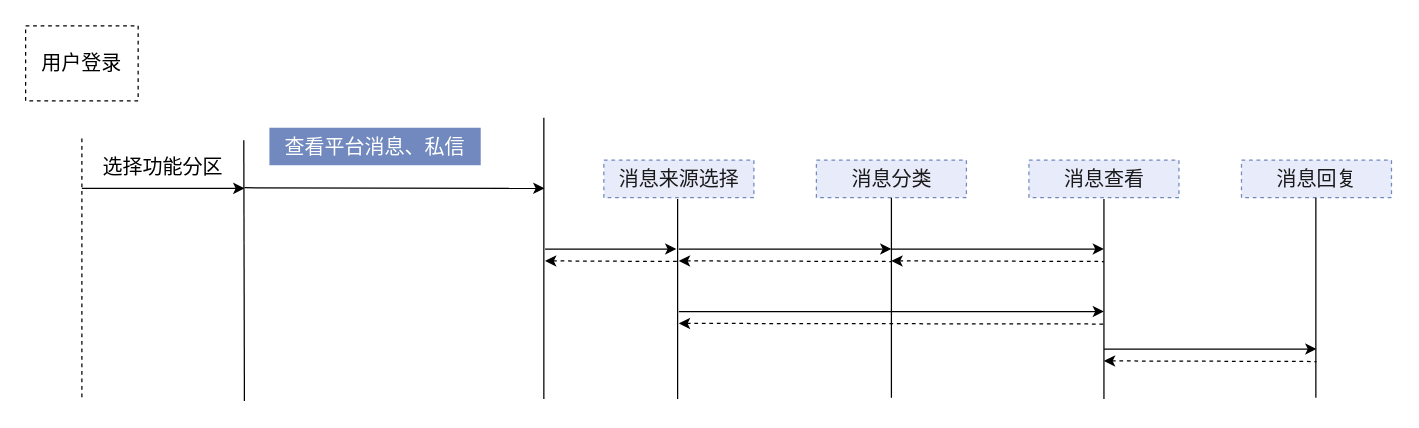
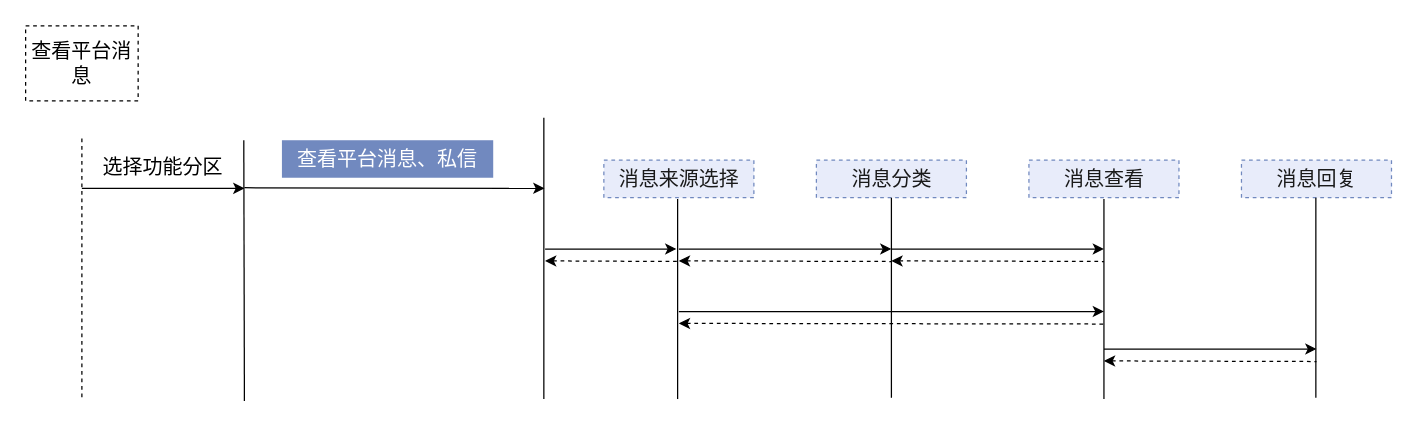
  <mxCell id="0" />
  <mxCell id="1" parent="0" />
  <mxCell id="2" value="" style="endArrow=none;html=1;dashed=1;fontSize=16;" parent="1" edge="1"><mxGeometry width="50" height="50" relative="1" as="geometry"><mxPoint x="65" y="317.143" as="sourcePoint" /><mxPoint x="65" y="110" as="targetPoint" /></mxGeometry></mxCell>
- <mxCell id="3" value="用户登录" style="rounded=0;whiteSpace=wrap;html=1;dashed=1;fontSize=16;" parent="1" vertex="1"><mxGeometry x="20" y="20" width="90" height="60" as="geometry" /></mxCell>
+ <mxCell id="3" value="查看平台消息" style="rounded=0;whiteSpace=wrap;html=1;dashed=1;fontSize=16;" parent="1" vertex="1"><mxGeometry x="20" y="20" width="90" height="60" as="geometry" /></mxCell>
  <mxCell id="4" value="" style="endArrow=classic;html=1;fontSize=16;" parent="1" edge="1"><mxGeometry width="50" height="50" relative="1" as="geometry"><mxPoint x="65" y="150" as="sourcePoint" /><mxPoint x="195" y="150" as="targetPoint" /></mxGeometry></mxCell>
  <mxCell id="5" value="选择功能分区" style="text;html=1;strokeColor=none;fillColor=none;align=center;verticalAlign=middle;whiteSpace=wrap;rounded=0;dashed=1;fontSize=16;" parent="1" vertex="1"><mxGeometry x="65" y="120" width="130" height="25" as="geometry" /></mxCell>
  <mxCell id="6" value="" style="endArrow=none;html=1;fontSize=16;" parent="1" edge="1"><mxGeometry width="50" height="50" relative="1" as="geometry"><mxPoint x="195" y="320" as="sourcePoint" /><mxPoint x="194.5" y="111.5" as="targetPoint" /></mxGeometry></mxCell>
  <mxCell id="7" value="" style="endArrow=classic;html=1;fontSize=16;" parent="1" edge="1"><mxGeometry width="50" height="50" relative="1" as="geometry"><mxPoint x="195" y="149.5" as="sourcePoint" /><mxPoint x="435" y="150" as="targetPoint" /></mxGeometry></mxCell>
- <mxCell id="8" value="查看平台消息、私信" style="text;html=1;align=center;verticalAlign=middle;whiteSpace=wrap;rounded=0;dashed=1;fillColor=#7189BF;strokeColor=none;fontColor=#ffffff;fontSize=16;" parent="1" vertex="1"><mxGeometry x="215" y="101.5" width="169" height="30" as="geometry" /></mxCell>
+ <mxCell id="8" value="查看平台消息、私信" style="text;html=1;align=center;verticalAlign=middle;whiteSpace=wrap;rounded=0;dashed=1;fillColor=#7189BF;strokeColor=none;fontColor=#ffffff;fontSize=16;" parent="1" vertex="1"><mxGeometry x="225" y="111.5" width="169" height="30" as="geometry" /></mxCell>
  <mxCell id="9" value="" style="endArrow=none;html=1;fillColor=#1ba1e2;strokeColor=#000000;fontSize=16;" parent="1" edge="1"><mxGeometry width="50" height="50" relative="1" as="geometry"><mxPoint x="434.5" y="318.5" as="sourcePoint" /><mxPoint x="434.5" y="93.5" as="targetPoint" /></mxGeometry></mxCell>
  <mxCell id="10" value="消息来源选择" style="text;html=1;strokeColor=#7189BF;fillColor=#E8ECFA;align=center;verticalAlign=middle;whiteSpace=wrap;rounded=0;dashed=1;fontColor=#1A1A1A;fontSize=16;" parent="1" vertex="1"><mxGeometry x="482.5" y="127.5" width="120" height="30" as="geometry" /></mxCell>
  <mxCell id="11" value="" style="endArrow=none;html=1;fillColor=#1ba1e2;strokeColor=#000000;fontSize=16;" parent="1" edge="1"><mxGeometry width="50" height="50" relative="1" as="geometry"><mxPoint x="541.5" y="318.5" as="sourcePoint" /><mxPoint x="541.5" y="158.5" as="targetPoint" /></mxGeometry></mxCell>
  <mxCell id="12" value="消息分类" style="text;html=1;strokeColor=#7189BF;fillColor=#E8ECFA;align=center;verticalAlign=middle;whiteSpace=wrap;rounded=0;dashed=1;fontColor=#1A1A1A;fontSize=16;" parent="1" vertex="1"><mxGeometry x="652.5" y="127.5" width="120" height="30" as="geometry" /></mxCell>
  <mxCell id="13" value="消息查看&lt;span style=&quot;color: rgb(0 , 0 , 0) ; font-family: &amp;#34;helvetica&amp;#34; , &amp;#34;arial&amp;#34; , sans-serif ; font-size: 0px ; white-space: nowrap&quot;&gt;%3CmxGraphModel%3E%3Croot%3E%3CmxCell%20id%3D%220%22%2F%3E%3CmxCell%20id%3D%221%22%20parent%3D%220%22%2F%3E%3CmxCell%20id%3D%222%22%20value%3D%22%E6%B6%88%E6%81%AF%E6%9D%A5%E6%BA%90%22%20style%3D%22text%3Bhtml%3D1%3BstrokeColor%3D%237189BF%3BfillColor%3D%23E8ECFA%3Balign%3Dcenter%3BverticalAlign%3Dmiddle%3BwhiteSpace%3Dwrap%3Brounded%3D0%3Bdashed%3D1%3BfontColor%3D%231A1A1A%3BfontSize%3D16%3B%22%20vertex%3D%221%22%20parent%3D%221%22%3E%3CmxGeometry%20x%3D%22550%22%20y%3D%221169%22%20width%3D%22120%22%20height%3D%2230%22%20as%3D%22geometry%22%2F%3E%3C%2FmxCell%3E%3C%2Froot%3E%3C%2FmxGraphModel%3E&lt;/span&gt;" style="text;html=1;strokeColor=#7189BF;fillColor=#E8ECFA;align=center;verticalAlign=middle;whiteSpace=wrap;rounded=0;dashed=1;fontColor=#1A1A1A;fontSize=16;" parent="1" vertex="1"><mxGeometry x="822.5" y="127.5" width="120" height="30" as="geometry" /></mxCell>
  <mxCell id="14" value="消息回复" style="text;html=1;strokeColor=#7189BF;fillColor=#E8ECFA;align=center;verticalAlign=middle;whiteSpace=wrap;rounded=0;dashed=1;fontColor=#1A1A1A;fontSize=16;" parent="1" vertex="1"><mxGeometry x="992.5" y="127.5" width="120" height="30" as="geometry" /></mxCell>
  <mxCell id="15" value="" style="endArrow=none;html=1;fillColor=#1ba1e2;strokeColor=#000000;fontSize=16;" parent="1" edge="1"><mxGeometry width="50" height="50" relative="1" as="geometry"><mxPoint x="712.5" y="317.5" as="sourcePoint" /><mxPoint x="712.5" y="157.5" as="targetPoint" /></mxGeometry></mxCell>
  <mxCell id="16" value="" style="endArrow=none;html=1;fillColor=#1ba1e2;strokeColor=#000000;fontSize=16;" parent="1" edge="1"><mxGeometry width="50" height="50" relative="1" as="geometry"><mxPoint x="882.5" y="318.5" as="sourcePoint" /><mxPoint x="882.5" y="158.5" as="targetPoint" /></mxGeometry></mxCell>
  <mxCell id="17" value="" style="endArrow=none;html=1;fillColor=#1ba1e2;strokeColor=#000000;fontSize=16;" parent="1" edge="1"><mxGeometry width="50" height="50" relative="1" as="geometry"><mxPoint x="1052" y="317.5" as="sourcePoint" /><mxPoint x="1052" y="157.5" as="targetPoint" /></mxGeometry></mxCell>
  <mxCell id="18" value="" style="endArrow=classic;html=1;fontSize=16;" parent="1" edge="1"><mxGeometry width="50" height="50" relative="1" as="geometry"><mxPoint x="435.5" y="198.5" as="sourcePoint" /><mxPoint x="540.5" y="198.5" as="targetPoint" /></mxGeometry></mxCell>
  <mxCell id="19" value="" style="endArrow=none;html=1;startArrow=classic;startFill=1;endFill=0;dashed=1;fontSize=16;" parent="1" edge="1"><mxGeometry width="50" height="50" relative="1" as="geometry"><mxPoint x="435.5" y="208" as="sourcePoint" /><mxPoint x="542.5" y="208.5" as="targetPoint" /></mxGeometry></mxCell>
  <mxCell id="20" value="" style="endArrow=classic;html=1;fontSize=16;" parent="1" edge="1"><mxGeometry width="50" height="50" relative="1" as="geometry"><mxPoint x="542.5" y="198.5" as="sourcePoint" /><mxPoint x="712.5" y="198.5" as="targetPoint" /></mxGeometry></mxCell>
  <mxCell id="21" value="" style="endArrow=none;html=1;startArrow=classic;startFill=1;endFill=0;dashed=1;fontSize=16;" parent="1" edge="1"><mxGeometry width="50" height="50" relative="1" as="geometry"><mxPoint x="542.5" y="208" as="sourcePoint" /><mxPoint x="712.5" y="208.5" as="targetPoint" /></mxGeometry></mxCell>
  <mxCell id="22" value="" style="endArrow=classic;html=1;fontSize=16;" parent="1" edge="1"><mxGeometry width="50" height="50" relative="1" as="geometry"><mxPoint x="542.5" y="248.5" as="sourcePoint" /><mxPoint x="882.5" y="248.5" as="targetPoint" /></mxGeometry></mxCell>
  <mxCell id="23" value="" style="endArrow=none;html=1;startArrow=classic;startFill=1;endFill=0;dashed=1;fontSize=16;" parent="1" edge="1"><mxGeometry width="50" height="50" relative="1" as="geometry"><mxPoint x="542.5" y="258" as="sourcePoint" /><mxPoint x="882.5" y="258.5" as="targetPoint" /></mxGeometry></mxCell>
  <mxCell id="24" value="" style="endArrow=classic;html=1;fontSize=16;" parent="1" edge="1"><mxGeometry width="50" height="50" relative="1" as="geometry"><mxPoint x="712.5" y="198.5" as="sourcePoint" /><mxPoint x="882.5" y="198.5" as="targetPoint" /></mxGeometry></mxCell>
  <mxCell id="25" value="" style="endArrow=none;html=1;startArrow=classic;startFill=1;endFill=0;dashed=1;fontSize=16;" parent="1" edge="1"><mxGeometry width="50" height="50" relative="1" as="geometry"><mxPoint x="712.5" y="208" as="sourcePoint" /><mxPoint x="882.5" y="208.5" as="targetPoint" /></mxGeometry></mxCell>
  <mxCell id="26" value="" style="endArrow=classic;html=1;fontSize=16;" parent="1" edge="1"><mxGeometry width="50" height="50" relative="1" as="geometry"><mxPoint x="882.5" y="278.5" as="sourcePoint" /><mxPoint x="1052.5" y="278.5" as="targetPoint" /></mxGeometry></mxCell>
  <mxCell id="27" value="" style="endArrow=none;html=1;startArrow=classic;startFill=1;endFill=0;dashed=1;fontSize=16;" parent="1" edge="1"><mxGeometry width="50" height="50" relative="1" as="geometry"><mxPoint x="882.5" y="288" as="sourcePoint" /><mxPoint x="1052.5" y="288.5" as="targetPoint" /></mxGeometry></mxCell>
